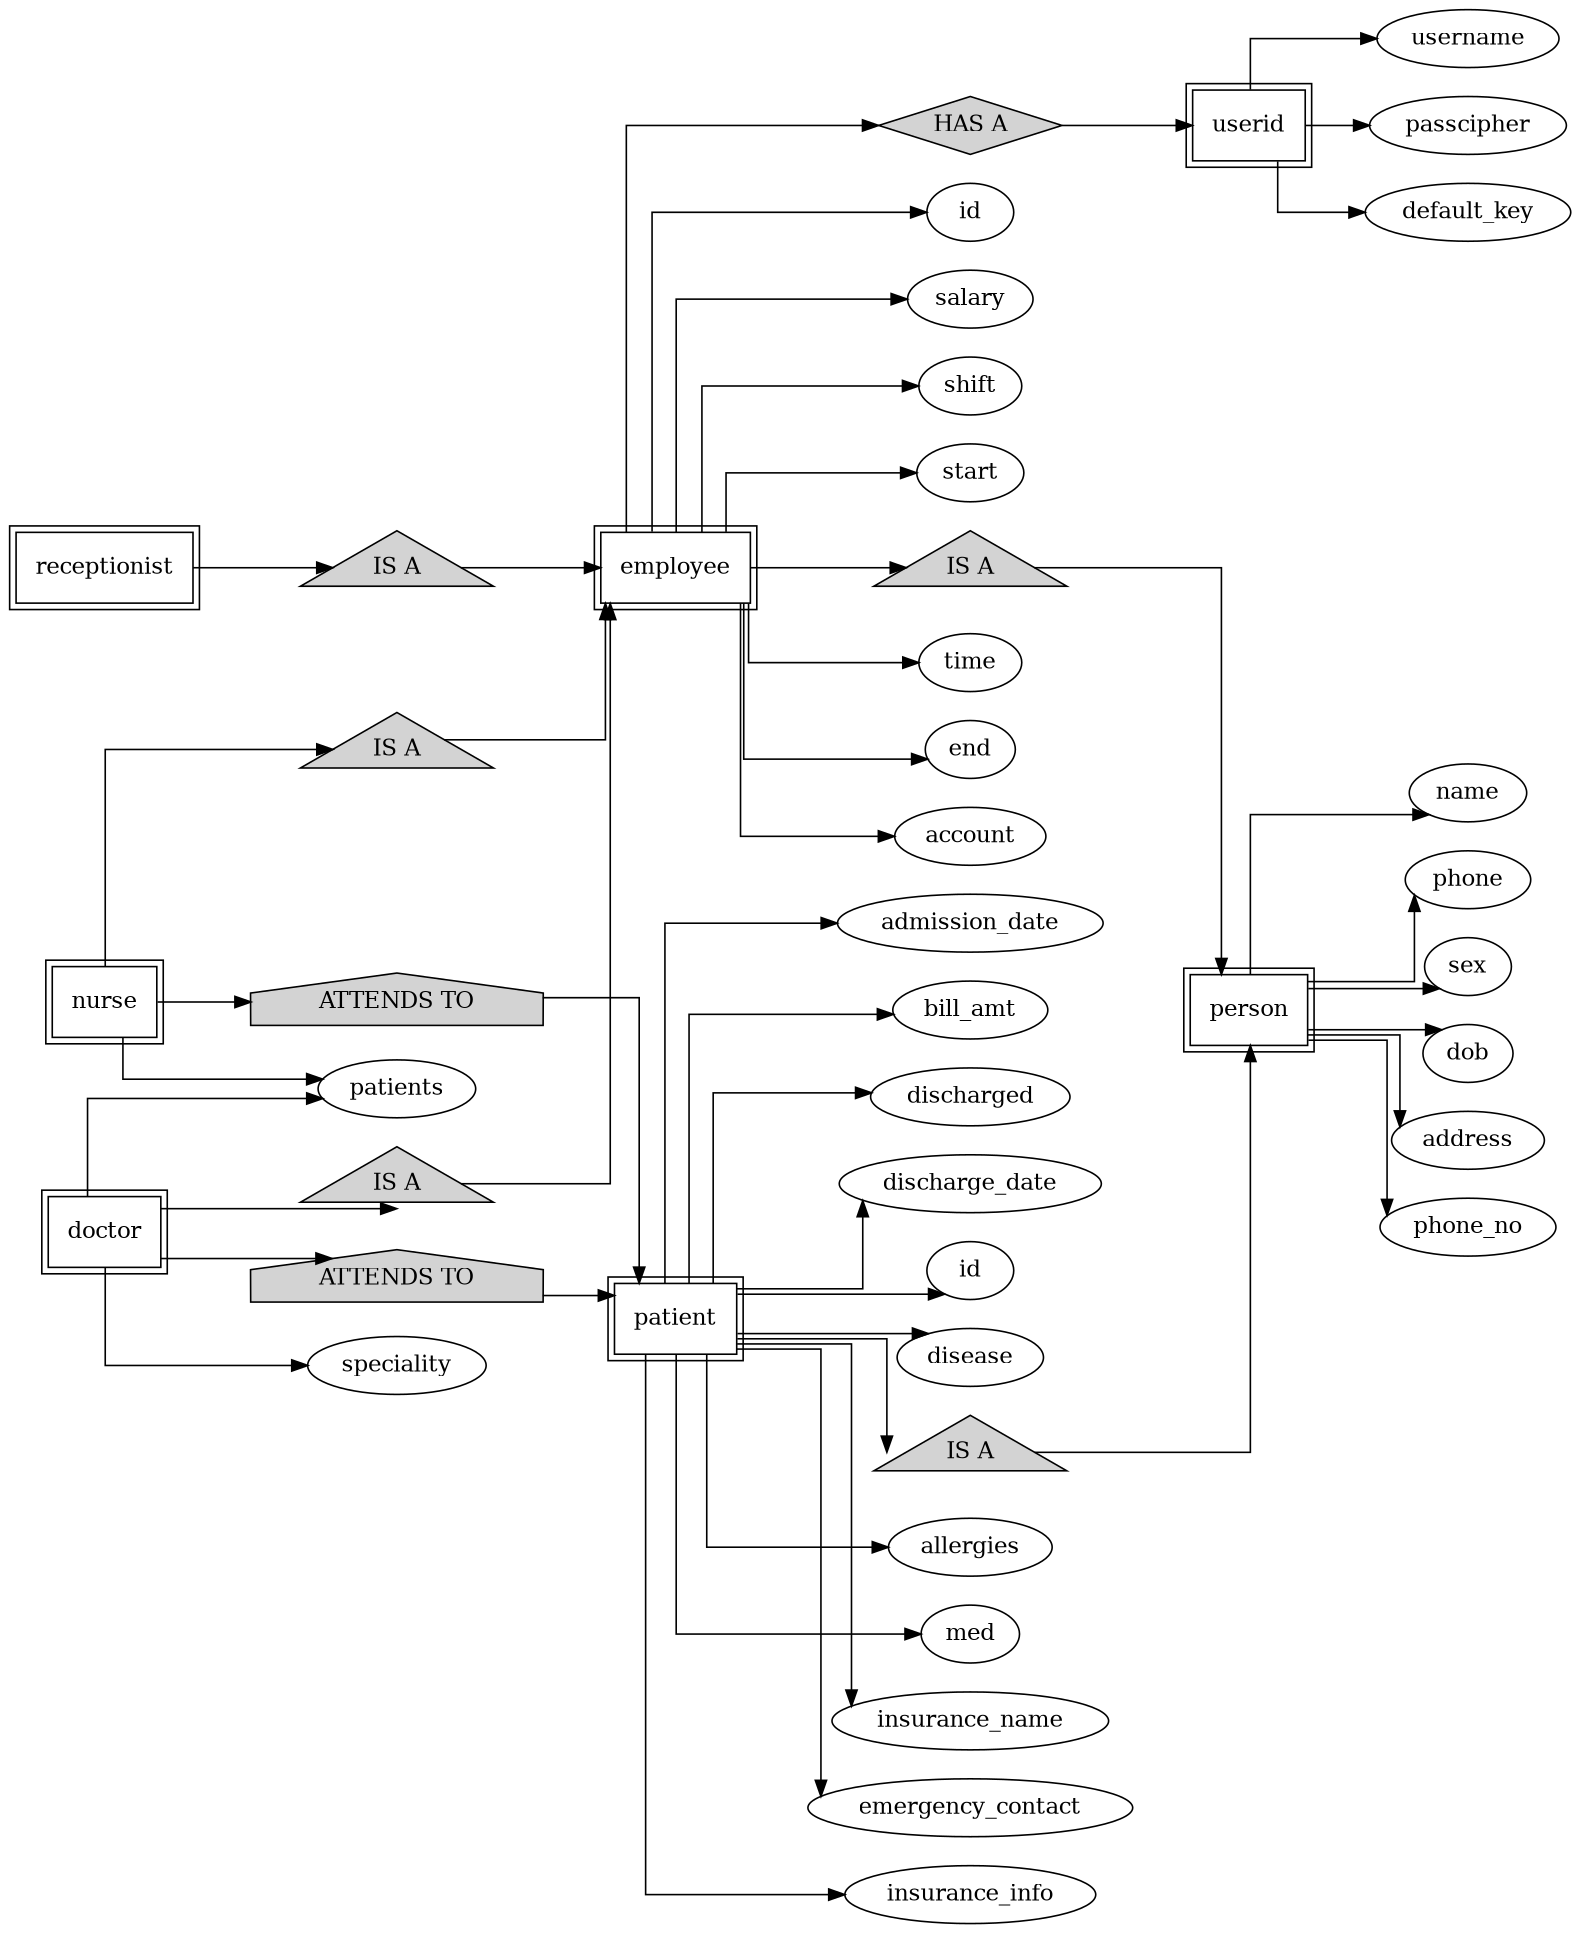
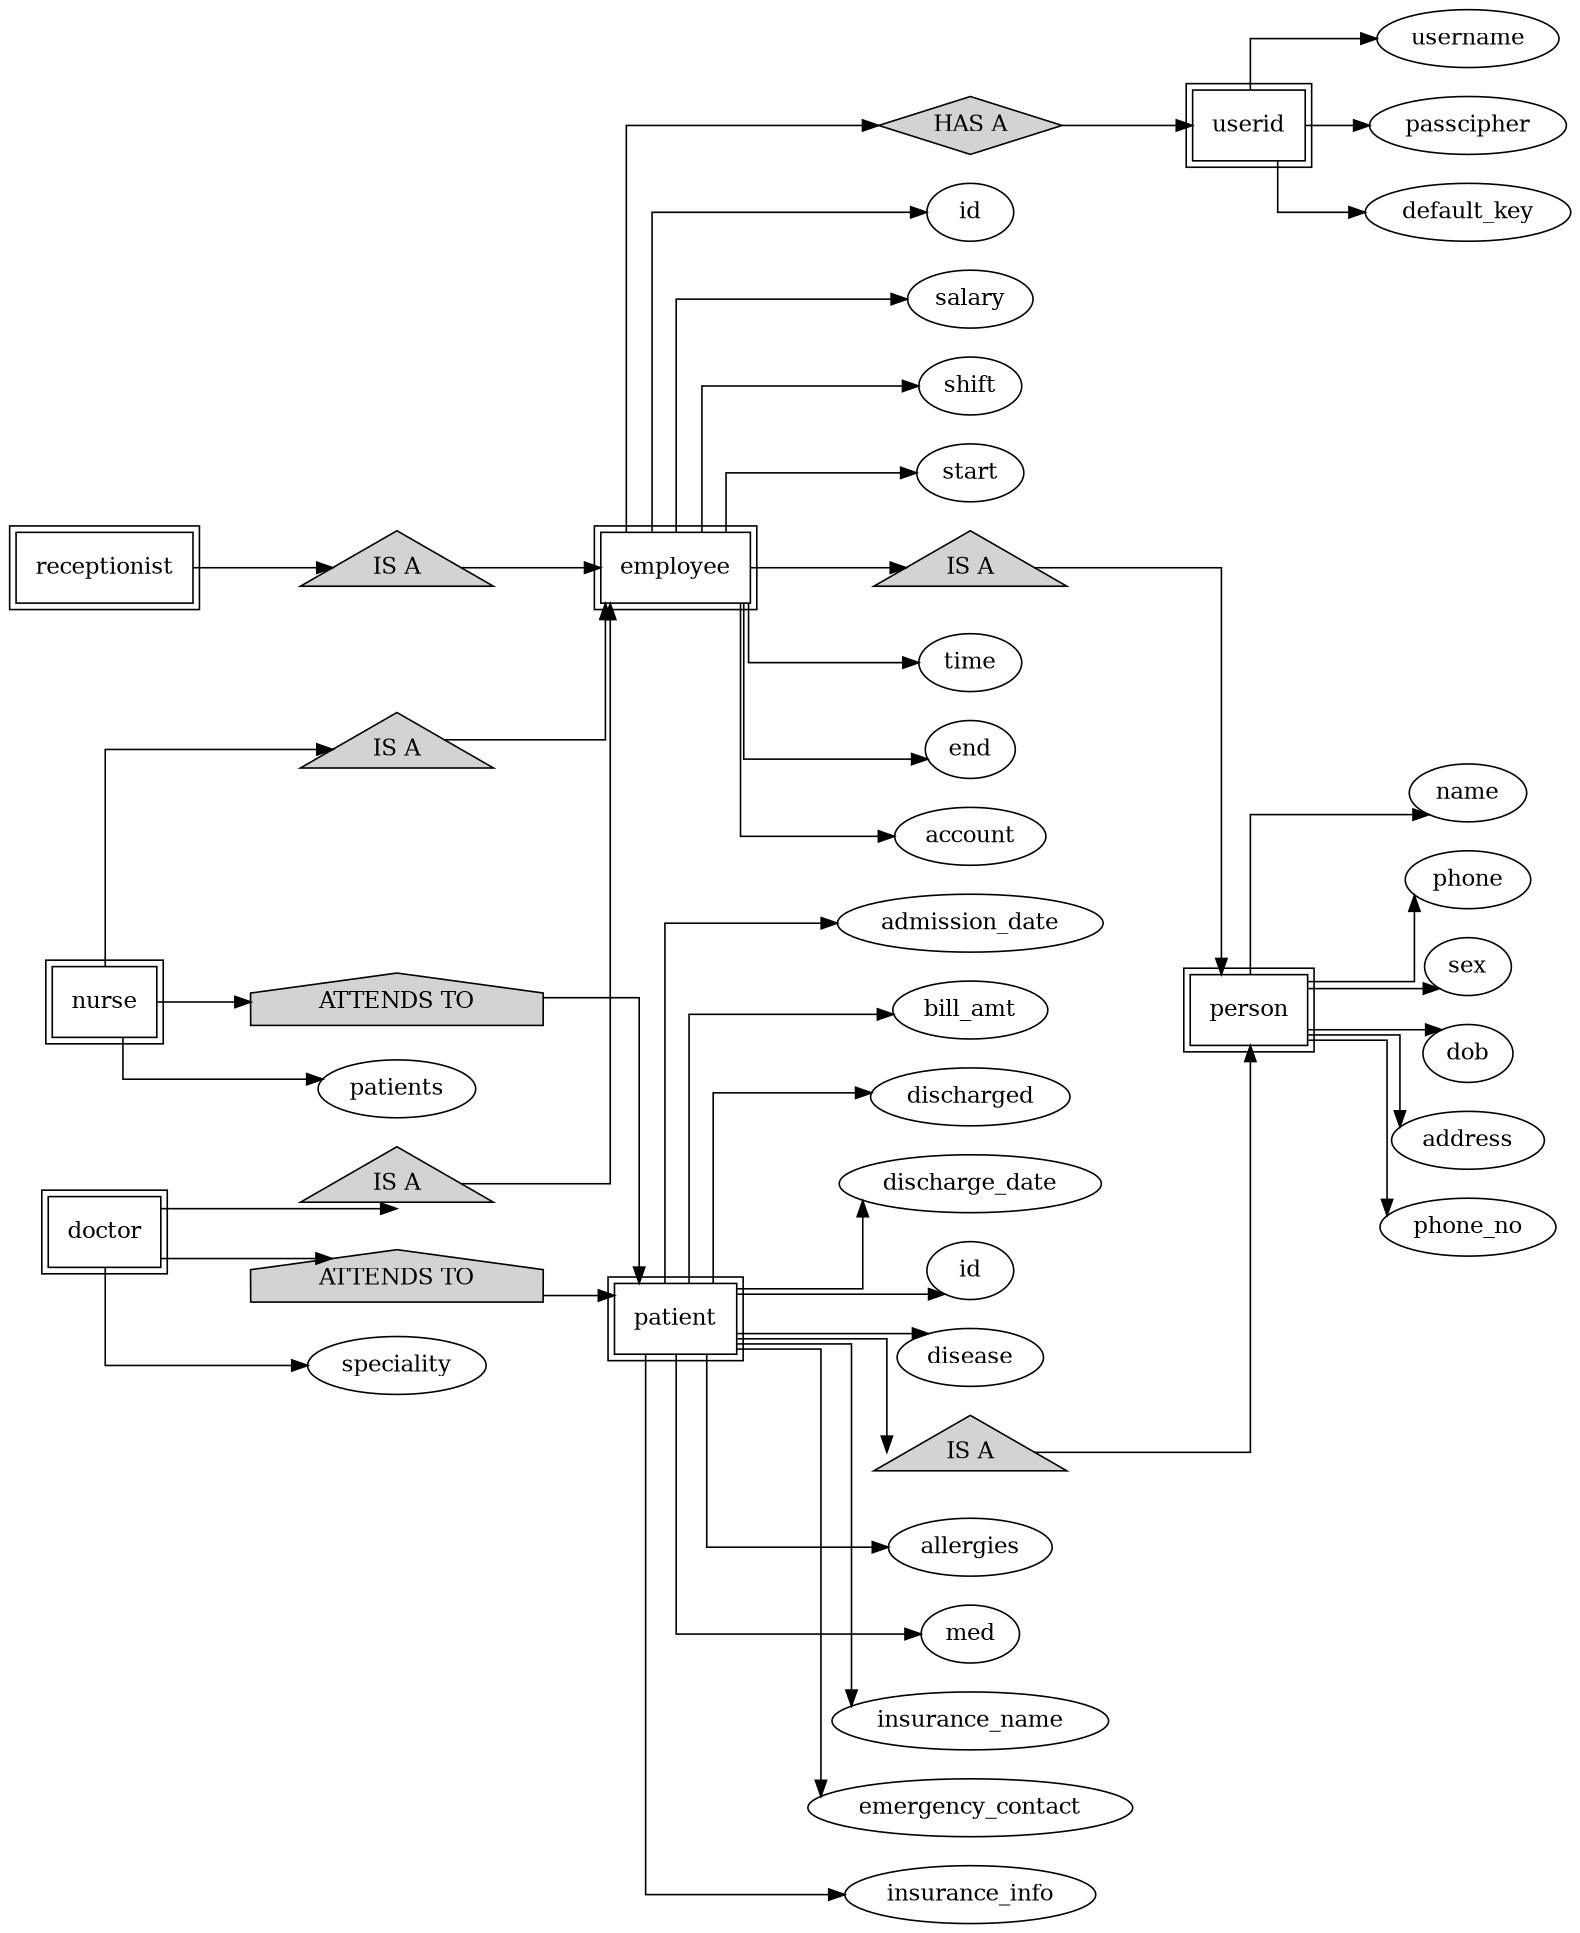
  digraph {
    fontname="SFFlorencesans.ttf"
    rankdir=LR
    splines=ortho
    person [peripheries=2 shape=rectangle]
    userid [peripheries=2 shape=rectangle]
    employee [peripheries=2 shape=rectangle]
    doctor [peripheries=2 shape=rectangle]
    nurse [peripheries=2 shape=rectangle]
    receptionist [peripheries=2 shape=rectangle]
    patient [peripheries=2 shape=rectangle]
    n8 [fillcolor=lightgray label="HAS A" shape=diamond style=filled]
    n9 [fillcolor=lightgray label="IS A" shape=triangle style=filled]
    n10 [fillcolor=lightgray label="IS A" shape=triangle style=filled]
    n11 [fillcolor=lightgray label="IS A" shape=triangle style=filled]
    n12 [fillcolor=lightgray label="IS A" shape=triangle style=filled]
    n13 [fillcolor=lightgray label="IS A" shape=triangle style=filled]
    n14 [fillcolor=lightgray label="ATTENDS TO" shape=house style=filled]
    n15 [fillcolor=lightgray label="ATTENDS TO" shape=house style=filled]
    n16 [label=id]
    n17 [label=id]
    name
    n19 [label=phone]
    sex
    dob
    address
    phone_no
    username
    passcipher
    default_key
    salary
    shift
    start
    time
    end
    account
    speciality
    patients
    disease
    allergies
    med
    n38 [label=insurance_name]
    emergency_contact
    insurance_info
    admission_date
    bill_amt
    discharged
    discharge_date
    subgraph sub_1 {
      person
      userid
      employee
      doctor
      nurse
      receptionist
      patient
    }
    subgraph sub_2 {
      subgraph sub_3 {
        n8
      }
      subgraph sub_4 {
        n9
        n10
        n11
        n12
        n13
      }
      subgraph sub_5 {
        n14
        n15
      }
    }
    subgraph sub_6 {
      n16
      n17
    }
    person -> name
    person -> n19
    person -> sex
    person -> dob
    person -> address
    person -> phone_no
    userid -> username
    userid -> passcipher
    userid -> default_key
    employee -> n8
    employee -> n9
    employee -> n16
    employee -> salary
    employee -> shift
    employee -> start
    employee -> time
    employee -> end
    employee -> account
    doctor -> n10
    doctor -> n14
    doctor -> speciality
-   doctor -> patients
    nurse -> n11
    nurse -> n15
    nurse -> patients
    receptionist -> n12
    patient -> n13
    patient -> n17
    patient -> disease
    patient -> allergies
    patient -> med
    patient -> n38
    patient -> emergency_contact
    patient -> insurance_info
    patient -> admission_date
    patient -> bill_amt
    patient -> discharged
    patient -> discharge_date
    n8 -> userid
    n9 -> person
    n10 -> employee
    n11 -> employee
    n12 -> employee
    n13 -> person
    n14 -> patient
    n15 -> patient
  }
